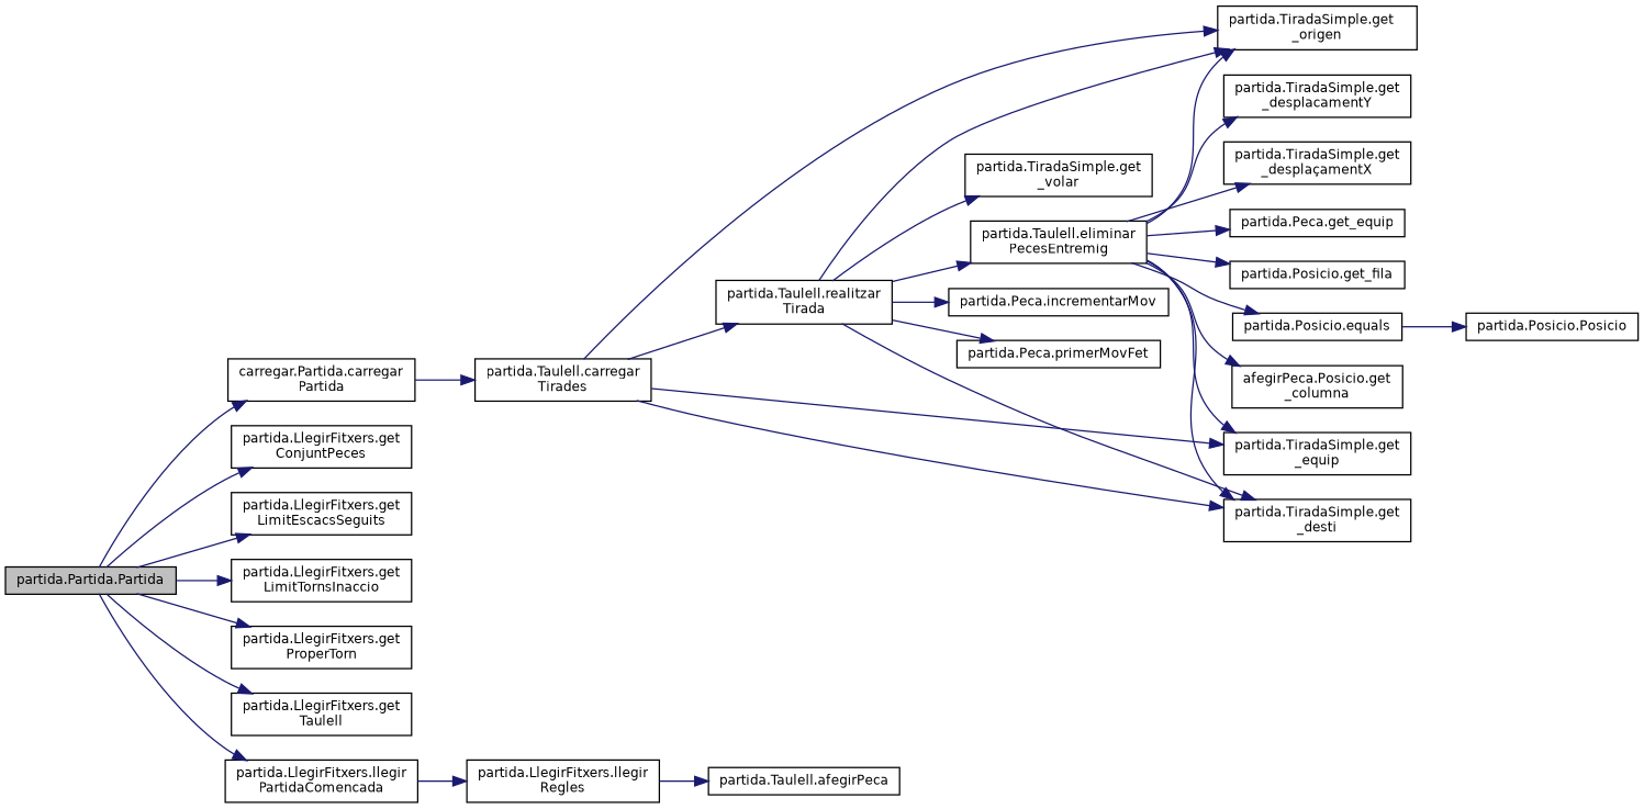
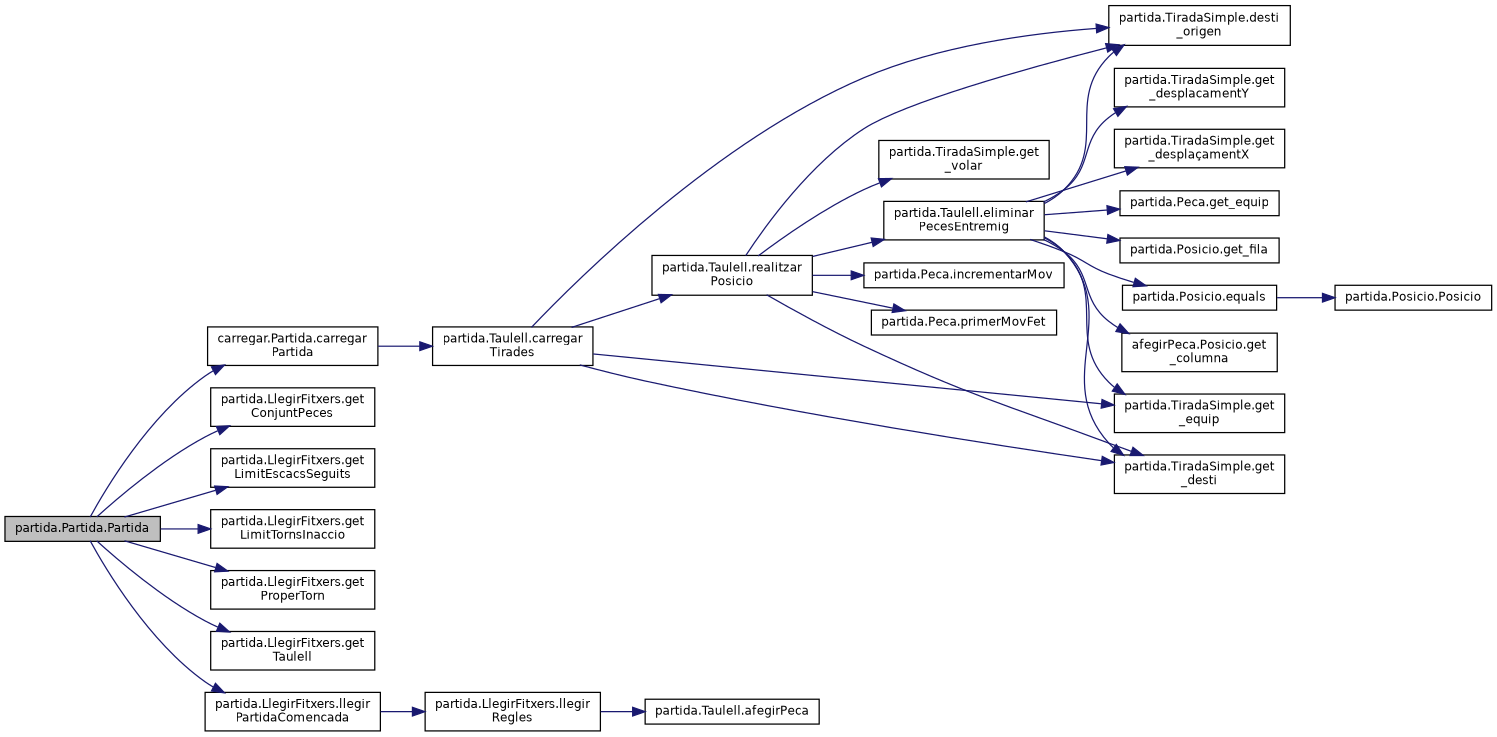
  digraph {
    rankdir=LR
    node [color=black fillcolor=white fontname=Helvetica fontsize=10 shape=record style=filled]
    edge [color=midnightblue fontname=Helvetica fontsize=10 labelfontname=Helvetica labelfontsize=10 style=solid]
    n1 [fillcolor=grey75 fontcolor=black height=0.2 label="partida.Partida.Partida" width=0.4]
    n2 [height=0.2 label="carregar.Partida.carregar\lPartida" width=0.4]
    n3 [height=0.2 label="partida.LlegirFitxers.get\lConjuntPeces" width=0.4]
    n4 [height=0.2 label="partida.LlegirFitxers.get\lLimitEscacsSeguits" width=0.4]
    n5 [height=0.2 label="partida.LlegirFitxers.get\lLimitTornsInaccio" width=0.4]
    n6 [height=0.2 label="partida.LlegirFitxers.get\lProperTorn" width=0.4]
    n7 [height=0.2 label="partida.LlegirFitxers.get\lTaulell" width=0.4]
    n8 [height=0.2 label="partida.LlegirFitxers.llegir\lPartidaComencada" width=0.4]
    n9 [height=0.2 label="partida.Taulell.carregar\lTirades" width=0.4]
    n10 [height=0.2 label="partida.LlegirFitxers.llegir\lRegles" width=0.4]
    n11 [height=0.2 label="partida.TiradaSimple.get\l_desti" width=0.4]
    n12 [height=0.2 label="partida.TiradaSimple.get\l_equip" width=0.4]
-   n13 [height=0.2 label="partida.TiradaSimple.get\l_origen" width=0.4]
-   n14 [height=0.2 label="partida.Taulell.realitzar\lTirada" width=0.4]
+   n13 [height=0.2 label="partida.TiradaSimple.desti\l_origen" width=0.4]
+   n14 [height=0.2 label="partida.Taulell.realitzar\lPosicio" width=0.4]
    n15 [height=0.2 label="partida.Taulell.eliminar\lPecesEntremig" width=0.4]
    n16 [height=0.2 label="partida.TiradaSimple.get\l_volar" width=0.4]
    n17 [height=0.2 label="partida.Peca.incrementarMov" width=0.4]
    n18 [height=0.2 label="partida.Peca.primerMovFet" width=0.4]
    n19 [height=0.2 label="partida.Posicio.equals" width=0.4]
    n20 [height=0.2 label="afegirPeca.Posicio.get\l_columna" width=0.4]
    n21 [height=0.2 label="partida.TiradaSimple.get\l_desplacamentY" width=0.4]
    n22 [height=0.2 label="partida.TiradaSimple.get\l_desplaçamentX" width=0.4]
    n23 [height=0.2 label="partida.Peca.get_equip" width=0.4]
    n24 [height=0.2 label="partida.Posicio.get_fila" width=0.4]
    n25 [height=0.2 label="partida.Posicio.Posicio" width=0.4]
    n26 [height=0.2 label="partida.Taulell.afegirPeca" width=0.4]
    n1 -> n2
    n1 -> n3
    n1 -> n4
    n1 -> n5
    n1 -> n6
    n1 -> n7
    n1 -> n8
    n2 -> n9
    n8 -> n10
    n9 -> n11
    n9 -> n12
    n9 -> n13
    n9 -> n14
    n10 -> n26
    n14 -> n11
    n14 -> n13
    n14 -> n15
    n14 -> n16
    n14 -> n17
    n14 -> n18
    n15 -> n11
    n15 -> n12
    n15 -> n13
    n15 -> n19
    n15 -> n20
    n15 -> n21
    n15 -> n22
    n15 -> n23
    n15 -> n24
    n19 -> n25
  }
